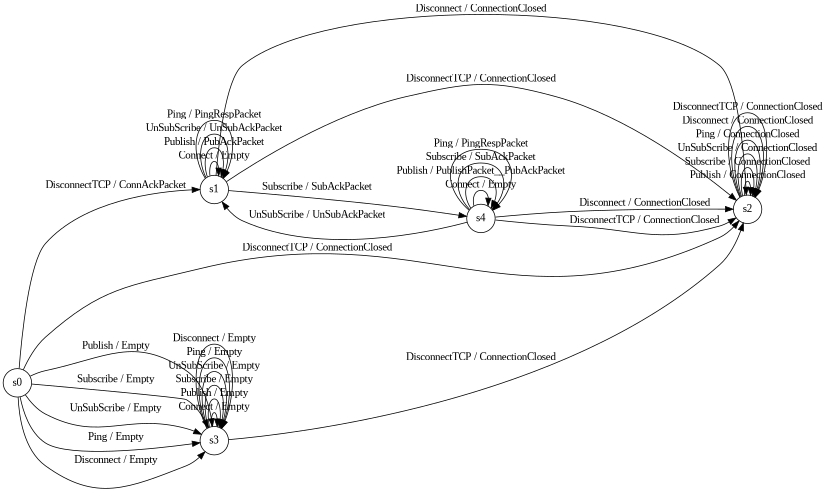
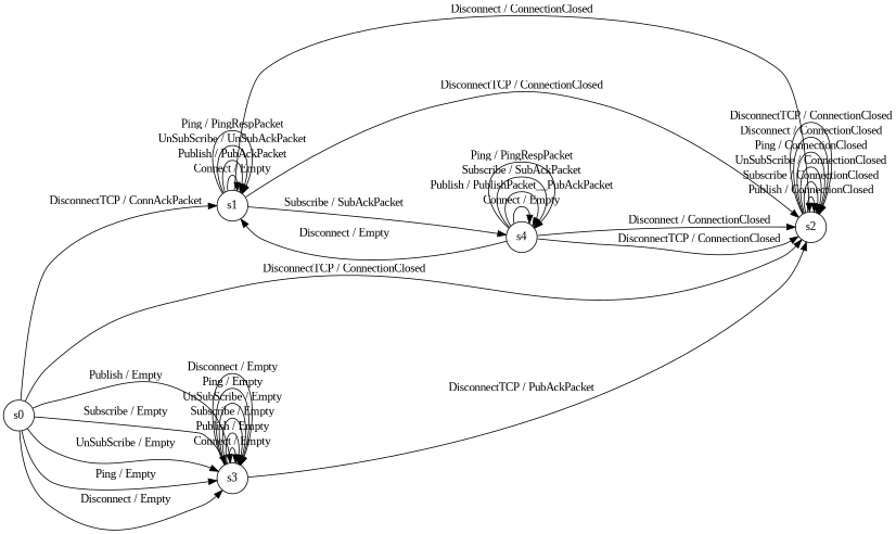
  digraph {
    fontname="Liberation Serif"
    rankdir=LR
    node [fontname="Liberation Serif" shape=circle]
    edge [fontname="Liberation Serif"]
    n1 [label=s0]
    n2 [label=s1]
    n3 [label=s2]
    n4 [label=s3]
    n5 [label=s4]
    n1 -> n2 [label="DisconnectTCP / ConnAckPacket"]
    n1 -> n3 [label="DisconnectTCP / ConnectionClosed"]
    n1 -> n4 [label="Publish / Empty"]
    n1 -> n4 [label="Subscribe / Empty"]
    n1 -> n4 [label="UnSubScribe / Empty"]
    n1 -> n4 [label="Ping / Empty"]
    n1 -> n4 [label="Disconnect / Empty"]
    n2 -> n2 [label="Connect / Empty"]
    n2 -> n2 [label="Publish / PubAckPacket"]
    n2 -> n2 [label="UnSubScribe / UnSubAckPacket"]
    n2 -> n2 [label="Ping / PingRespPacket"]
    n2 -> n3 [label="Disconnect / ConnectionClosed"]
    n2 -> n3 [label="DisconnectTCP / ConnectionClosed"]
    n2 -> n5 [label="Subscribe / SubAckPacket"]
    n3 -> n3 [label="Publish / ConnectionClosed"]
    n3 -> n3 [label="Subscribe / ConnectionClosed"]
    n3 -> n3 [label="UnSubScribe / ConnectionClosed"]
    n3 -> n3 [label="Ping / ConnectionClosed"]
    n3 -> n3 [label="Disconnect / ConnectionClosed"]
    n3 -> n3 [label="DisconnectTCP / ConnectionClosed"]
-   n4 -> n3 [label="DisconnectTCP / ConnectionClosed"]
+   n4 -> n3 [label="DisconnectTCP / PubAckPacket"]
    n4 -> n4 [label="Connect / Empty"]
    n4 -> n4 [label="Publish / Empty"]
    n4 -> n4 [label="Subscribe / Empty"]
    n4 -> n4 [label="UnSubScribe / Empty"]
    n4 -> n4 [label="Ping / Empty"]
    n4 -> n4 [label="Disconnect / Empty"]
-   n5 -> n2 [label="UnSubScribe / UnSubAckPacket"]
+   n5 -> n2 [label="Disconnect / Empty"]
    n5 -> n3 [label="Disconnect / ConnectionClosed"]
    n5 -> n3 [label="DisconnectTCP / ConnectionClosed"]
    n5 -> n5 [label="Connect / Empty"]
    n5 -> n5 [label="Publish / PublishPacket__PubAckPacket"]
    n5 -> n5 [label="Subscribe / SubAckPacket"]
    n5 -> n5 [label="Ping / PingRespPacket"]
  }
